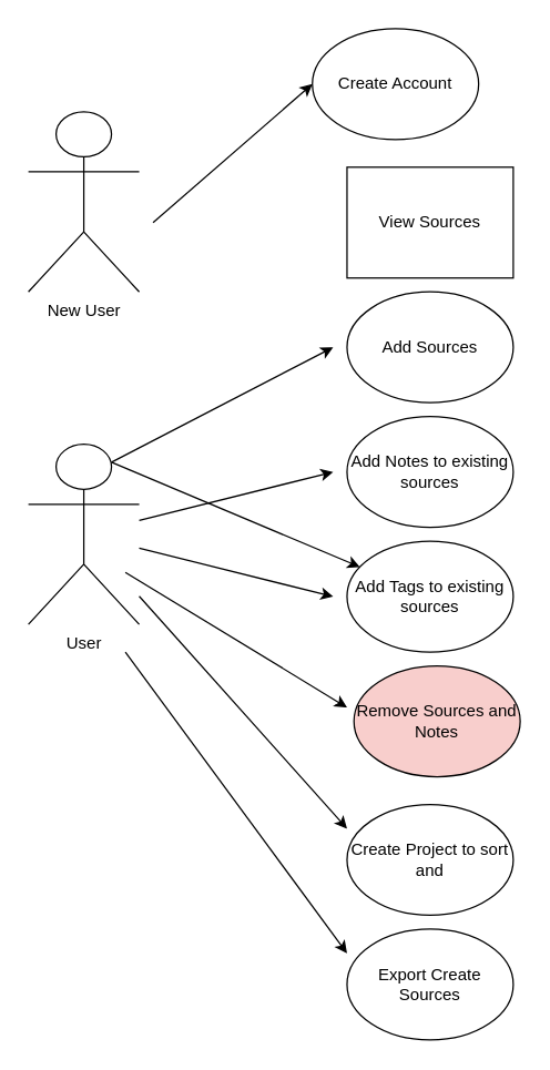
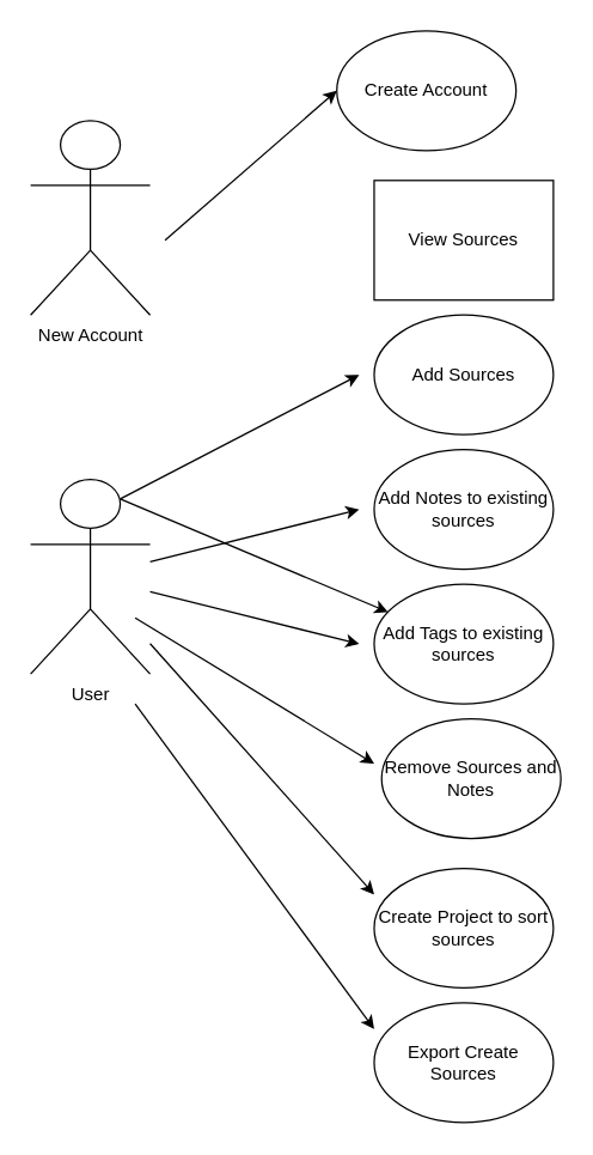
  <mxCell id="0" />
  <mxCell id="1" parent="0" />
- <mxCell id="2" value="New User" style="shape=umlActor;verticalLabelPosition=bottom;verticalAlign=top;html=1;outlineConnect=0;" parent="1" vertex="1"><mxGeometry x="20" y="80" width="80" height="130" as="geometry" /></mxCell>
+ <mxCell id="2" value="New Account" style="shape=umlActor;verticalLabelPosition=bottom;verticalAlign=top;html=1;outlineConnect=0;" parent="1" vertex="1"><mxGeometry x="20" y="80" width="80" height="130" as="geometry" /></mxCell>
  <mxCell id="3" value="Add Sources" style="ellipse;whiteSpace=wrap;html=1;" parent="1" vertex="1"><mxGeometry x="250" y="210" width="120" height="80" as="geometry" /></mxCell>
  <mxCell id="4" value="Create Account" style="ellipse;whiteSpace=wrap;html=1;" parent="1" vertex="1"><mxGeometry x="225" y="20" width="120" height="80" as="geometry" /></mxCell>
  <mxCell id="5" value="Add Notes to existing sources" style="ellipse;whiteSpace=wrap;html=1;" parent="1" vertex="1"><mxGeometry x="250" y="300" width="120" height="80" as="geometry" /></mxCell>
  <mxCell id="6" value="Add Tags to existing sources" style="ellipse;whiteSpace=wrap;html=1;" parent="1" vertex="1"><mxGeometry x="250" y="390" width="120" height="80" as="geometry" /></mxCell>
  <mxCell id="7" value="View Sources" style="whiteSpace=wrap;html=1;rounded=0;" parent="1" vertex="1"><mxGeometry x="250" y="120" width="120" height="80" as="geometry" /></mxCell>
  <mxCell id="8" value="User" style="shape=umlActor;verticalLabelPosition=bottom;verticalAlign=top;html=1;outlineConnect=0;" parent="1" vertex="1"><mxGeometry x="20" y="320" width="80" height="130" as="geometry" /></mxCell>
  <mxCell id="9" value="" style="endArrow=classic;html=1;rounded=0;" parent="1" source="8" edge="1"><mxGeometry width="50" height="50" relative="1" as="geometry"><mxPoint x="140" y="400" as="sourcePoint" /><mxPoint x="240" y="430" as="targetPoint" /></mxGeometry></mxCell>
  <mxCell id="10" value="" style="endArrow=classic;html=1;rounded=0;entryX=0;entryY=0.5;entryDx=0;entryDy=0;" parent="1" target="4" edge="1"><mxGeometry width="50" height="50" relative="1" as="geometry"><mxPoint x="110" y="160" as="sourcePoint" /><mxPoint x="180" y="70" as="targetPoint" /></mxGeometry></mxCell>
  <mxCell id="11" value="" style="endArrow=classic;html=1;rounded=0;exitX=0.75;exitY=0.1;exitDx=0;exitDy=0;exitPerimeter=0;" parent="1" source="8" target="6" edge="1"><mxGeometry width="50" height="50" relative="1" as="geometry"><mxPoint x="110" y="320" as="sourcePoint" /><mxPoint x="230" y="170" as="targetPoint" /></mxGeometry></mxCell>
  <mxCell id="12" value="" style="endArrow=classic;html=1;rounded=0;exitX=0.75;exitY=0.1;exitDx=0;exitDy=0;exitPerimeter=0;" parent="1" source="8" edge="1"><mxGeometry width="50" height="50" relative="1" as="geometry"><mxPoint x="150" y="370" as="sourcePoint" /><mxPoint x="240" y="250" as="targetPoint" /></mxGeometry></mxCell>
  <mxCell id="13" value="" style="endArrow=classic;html=1;rounded=0;" parent="1" source="8" edge="1"><mxGeometry width="50" height="50" relative="1" as="geometry"><mxPoint x="160" y="380" as="sourcePoint" /><mxPoint x="240" y="340" as="targetPoint" /></mxGeometry></mxCell>
- <mxCell id="14" value="Remove Sources and Notes" style="ellipse;whiteSpace=wrap;html=1;fillColor=#f8cecc;" parent="1" vertex="1"><mxGeometry x="255" y="480" width="120" height="80" as="geometry" /></mxCell>
+ <mxCell id="14" value="Remove Sources and Notes" style="ellipse;whiteSpace=wrap;html=1;" parent="1" vertex="1"><mxGeometry x="255" y="480" width="120" height="80" as="geometry" /></mxCell>
  <mxCell id="15" value="" style="endArrow=classic;html=1;rounded=0;" parent="1" edge="1"><mxGeometry width="50" height="50" relative="1" as="geometry"><mxPoint x="90" y="412.5" as="sourcePoint" /><mxPoint x="250" y="510" as="targetPoint" /></mxGeometry></mxCell>
- <mxCell id="16" value="Create Project to sort and" style="ellipse;whiteSpace=wrap;html=1;" vertex="1" parent="1"><mxGeometry x="250" y="580" width="120" height="80" as="geometry" /></mxCell>
+ <mxCell id="16" value="Create Project to sort sources" style="ellipse;whiteSpace=wrap;html=1;" vertex="1" parent="1"><mxGeometry x="250" y="580" width="120" height="80" as="geometry" /></mxCell>
  <mxCell id="17" value="" style="endArrow=classic;html=1;rounded=0;" edge="1" parent="1" source="8"><mxGeometry width="50" height="50" relative="1" as="geometry"><mxPoint x="110" y="460" as="sourcePoint" /><mxPoint x="250" y="597.5" as="targetPoint" /></mxGeometry></mxCell>
  <mxCell id="18" value="Export Create Sources" style="ellipse;whiteSpace=wrap;html=1;" vertex="1" parent="1"><mxGeometry x="250" y="670" width="120" height="80" as="geometry" /></mxCell>
  <mxCell id="19" value="" style="endArrow=classic;html=1;rounded=0;" edge="1" parent="1"><mxGeometry width="50" height="50" relative="1" as="geometry"><mxPoint x="90" y="470" as="sourcePoint" /><mxPoint x="250" y="687.5" as="targetPoint" /></mxGeometry></mxCell>
